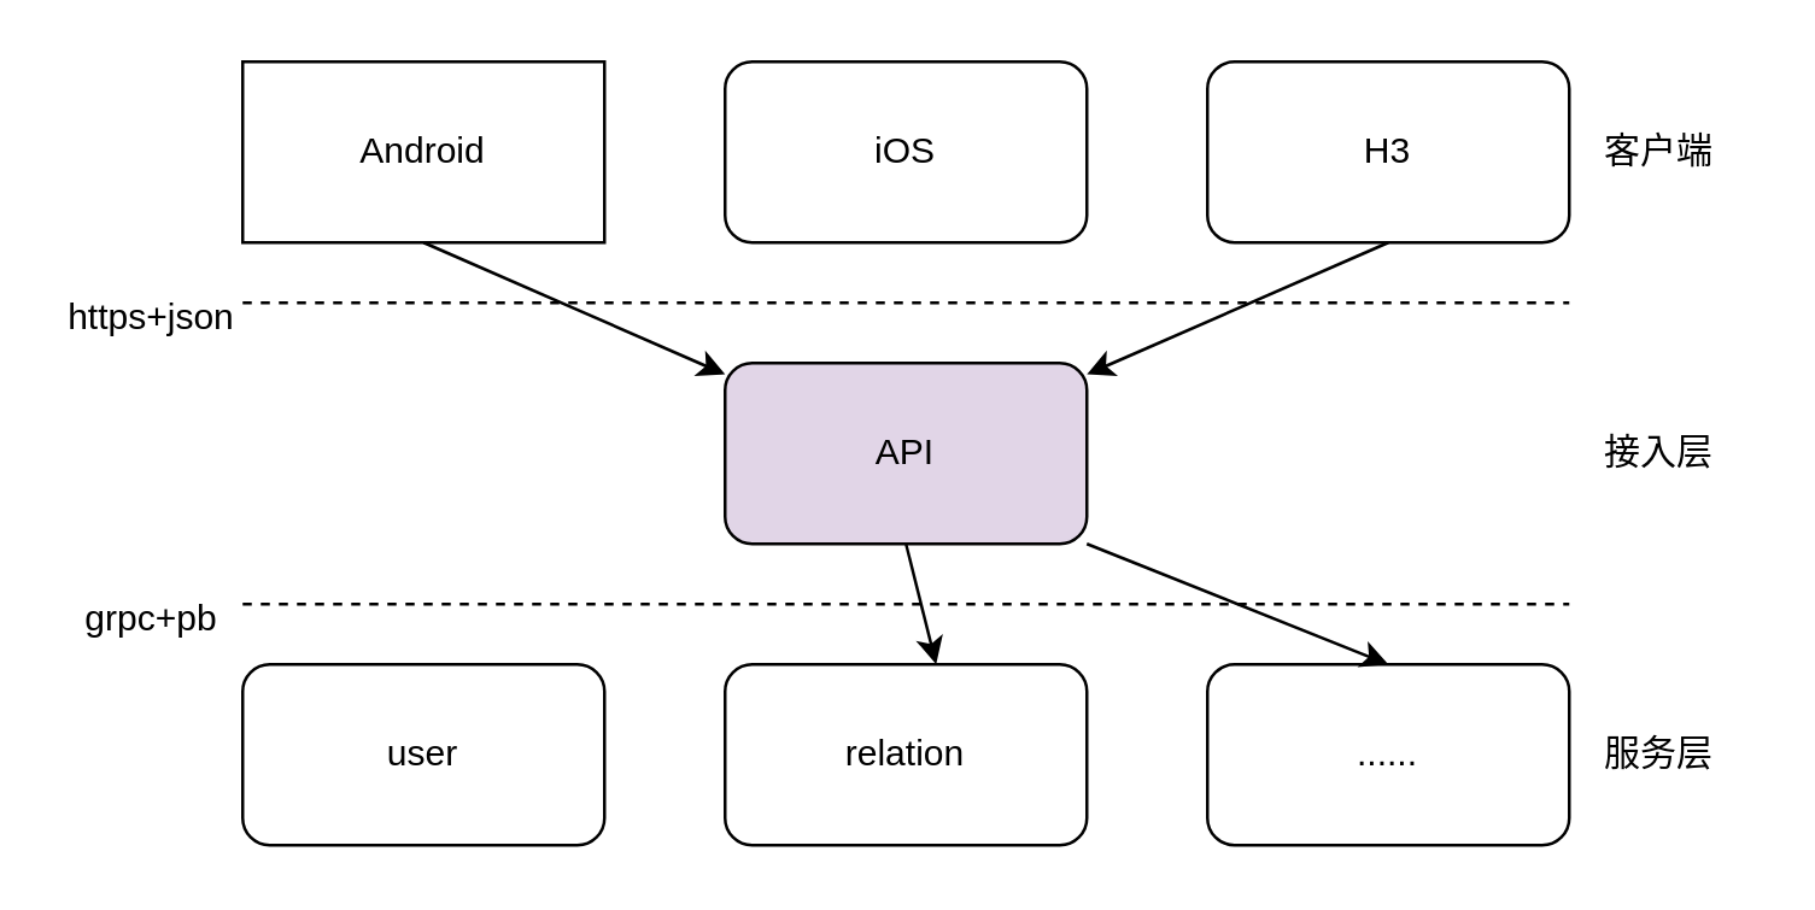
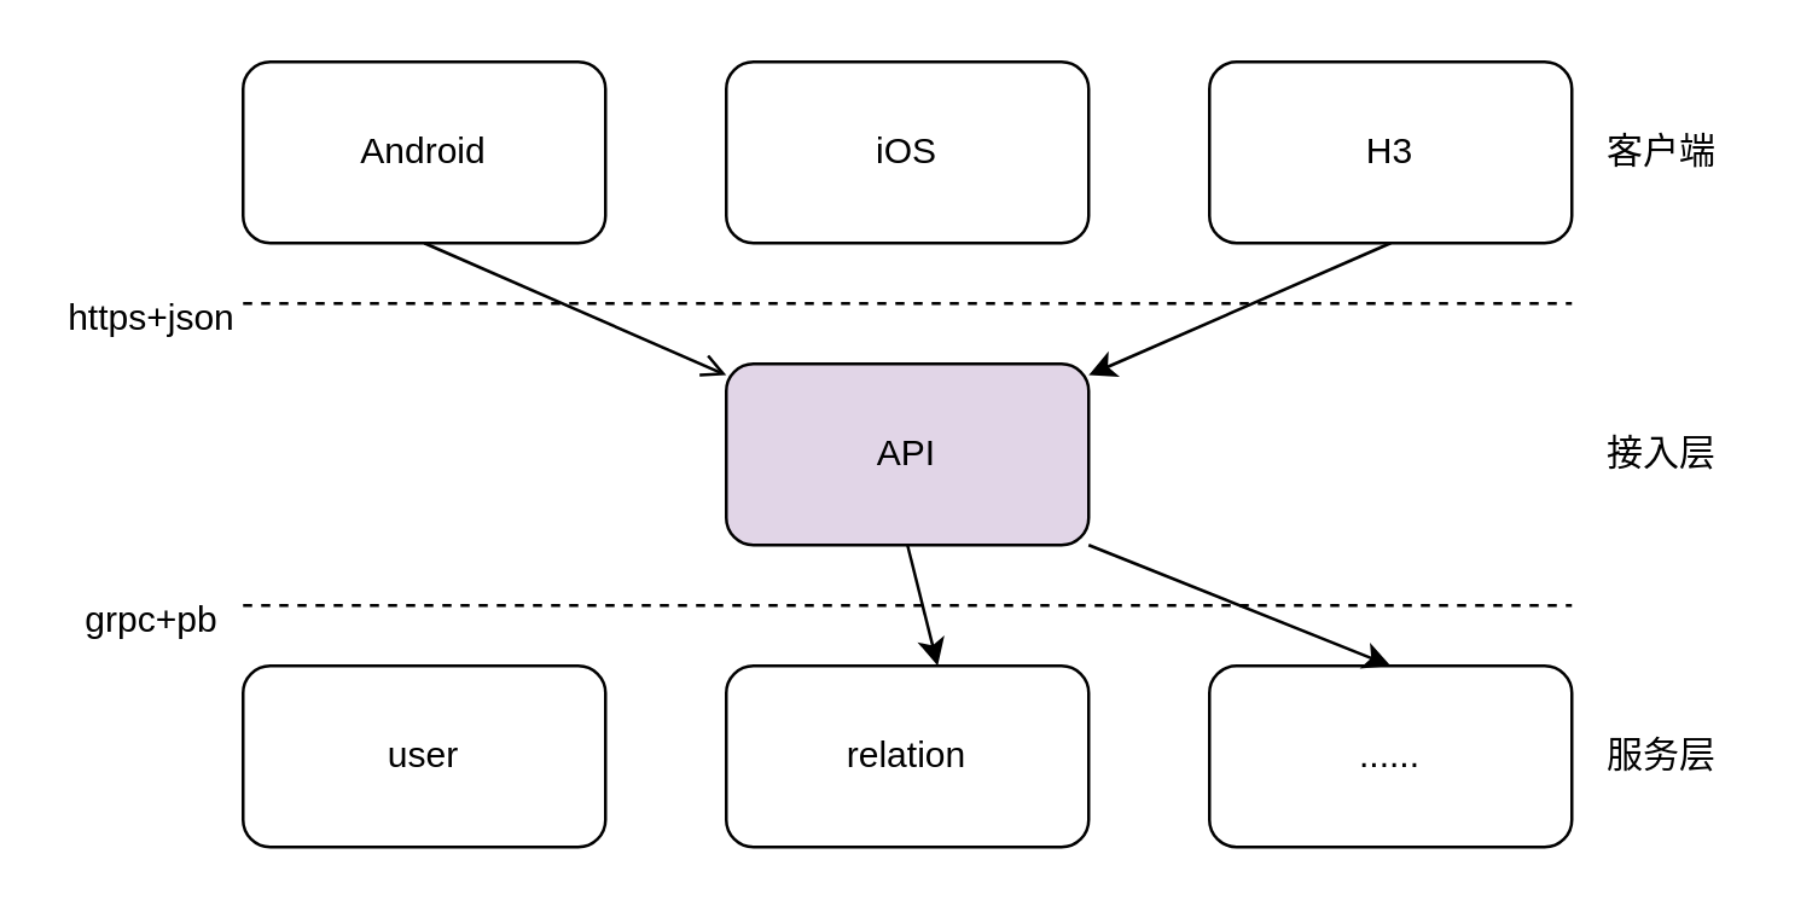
  <mxCell id="0" />
  <mxCell id="1" parent="0" />
  <mxCell id="2" value="API" style="rounded=1;whiteSpace=wrap;html=1;fillColor=#e1d5e7;" vertex="1" parent="1"><mxGeometry x="240" y="120" width="120" height="60" as="geometry" /></mxCell>
- <mxCell id="3" value="Android" style="whiteSpace=wrap;html=1;rounded=0;" vertex="1" parent="1"><mxGeometry x="80" y="20" width="120" height="60" as="geometry" /></mxCell>
+ <mxCell id="3" value="Android" style="rounded=1;whiteSpace=wrap;html=1;" vertex="1" parent="1"><mxGeometry x="80" y="20" width="120" height="60" as="geometry" /></mxCell>
  <mxCell id="4" value="iOS" style="rounded=1;whiteSpace=wrap;html=1;" vertex="1" parent="1"><mxGeometry x="240" y="20" width="120" height="60" as="geometry" /></mxCell>
  <mxCell id="5" value="H3" style="rounded=1;whiteSpace=wrap;html=1;" vertex="1" parent="1"><mxGeometry x="400" y="20" width="120" height="60" as="geometry" /></mxCell>
  <mxCell id="6" value="user" style="rounded=1;whiteSpace=wrap;html=1;" vertex="1" parent="1"><mxGeometry x="80" y="220" width="120" height="60" as="geometry" /></mxCell>
  <mxCell id="7" value="relation" style="rounded=1;whiteSpace=wrap;html=1;" vertex="1" parent="1"><mxGeometry x="240" y="220" width="120" height="60" as="geometry" /></mxCell>
  <mxCell id="8" value="......" style="rounded=1;whiteSpace=wrap;html=1;" vertex="1" parent="1"><mxGeometry x="400" y="220" width="120" height="60" as="geometry" /></mxCell>
- <mxCell id="9" value="" style="endArrow=classic;html=1;rounded=0;exitX=0.5;exitY=1;exitDx=0;exitDy=0;" edge="1" parent="1" source="3" target="2"><mxGeometry width="50" height="50" relative="1" as="geometry"><mxPoint x="70" y="170" as="sourcePoint" /><mxPoint x="120" y="120" as="targetPoint" /></mxGeometry></mxCell>
+ <mxCell id="9" value="" style="endArrow=open;html=1;rounded=0;exitX=0.5;exitY=1;exitDx=0;exitDy=0;" edge="1" parent="1" source="3" target="2"><mxGeometry width="50" height="50" relative="1" as="geometry"><mxPoint x="70" y="170" as="sourcePoint" /><mxPoint x="120" y="120" as="targetPoint" /></mxGeometry></mxCell>
  <mxCell id="10" value="" style="endArrow=classic;html=1;rounded=0;exitX=0.5;exitY=1;exitDx=0;exitDy=0;" edge="1" parent="1" source="5" target="2"><mxGeometry width="50" height="50" relative="1" as="geometry"><mxPoint x="155" y="90" as="sourcePoint" /><mxPoint x="260" y="130" as="targetPoint" /></mxGeometry></mxCell>
  <mxCell id="11" value="" style="endArrow=classic;html=1;rounded=0;exitX=0.5;exitY=1;exitDx=0;exitDy=0;" edge="1" parent="1" source="2"><mxGeometry width="50" height="50" relative="1" as="geometry"><mxPoint x="260" y="190" as="sourcePoint" /><mxPoint x="310" y="220" as="targetPoint" /></mxGeometry></mxCell>
  <mxCell id="12" value="" style="endArrow=classic;html=1;rounded=0;exitX=1;exitY=1;exitDx=0;exitDy=0;entryX=0.5;entryY=0;entryDx=0;entryDy=0;" edge="1" parent="1" source="2" target="8"><mxGeometry width="50" height="50" relative="1" as="geometry"><mxPoint x="260" y="190" as="sourcePoint" /><mxPoint x="155" y="230" as="targetPoint" /></mxGeometry></mxCell>
  <mxCell id="13" value="" style="endArrow=none;dashed=1;html=1;rounded=0;" edge="1" parent="1"><mxGeometry width="50" height="50" relative="1" as="geometry"><mxPoint x="80" y="100" as="sourcePoint" /><mxPoint x="520" y="100" as="targetPoint" /></mxGeometry></mxCell>
  <mxCell id="14" value="" style="endArrow=none;dashed=1;html=1;rounded=0;" edge="1" parent="1"><mxGeometry width="50" height="50" relative="1" as="geometry"><mxPoint x="80" y="200" as="sourcePoint" /><mxPoint x="520" y="200" as="targetPoint" /></mxGeometry></mxCell>
  <mxCell id="15" value="客户端" style="text;html=1;strokeColor=none;fillColor=none;align=center;verticalAlign=middle;whiteSpace=wrap;rounded=0;" vertex="1" parent="1"><mxGeometry x="520" y="35" width="60" height="30" as="geometry" /></mxCell>
  <mxCell id="16" value="接入层" style="text;html=1;strokeColor=none;fillColor=none;align=center;verticalAlign=middle;whiteSpace=wrap;rounded=0;" vertex="1" parent="1"><mxGeometry x="520" y="135" width="60" height="30" as="geometry" /></mxCell>
  <mxCell id="17" value="服务层" style="text;html=1;strokeColor=none;fillColor=none;align=center;verticalAlign=middle;whiteSpace=wrap;rounded=0;" vertex="1" parent="1"><mxGeometry x="520" y="235" width="60" height="30" as="geometry" /></mxCell>
  <mxCell id="18" value="https+json" style="text;html=1;strokeColor=none;fillColor=none;align=center;verticalAlign=middle;whiteSpace=wrap;rounded=0;" vertex="1" parent="1"><mxGeometry x="20" y="90" width="60" height="30" as="geometry" /></mxCell>
  <mxCell id="19" value="grpc+pb" style="text;html=1;strokeColor=none;fillColor=none;align=center;verticalAlign=middle;whiteSpace=wrap;rounded=0;" vertex="1" parent="1"><mxGeometry x="20" y="190" width="60" height="30" as="geometry" /></mxCell>
